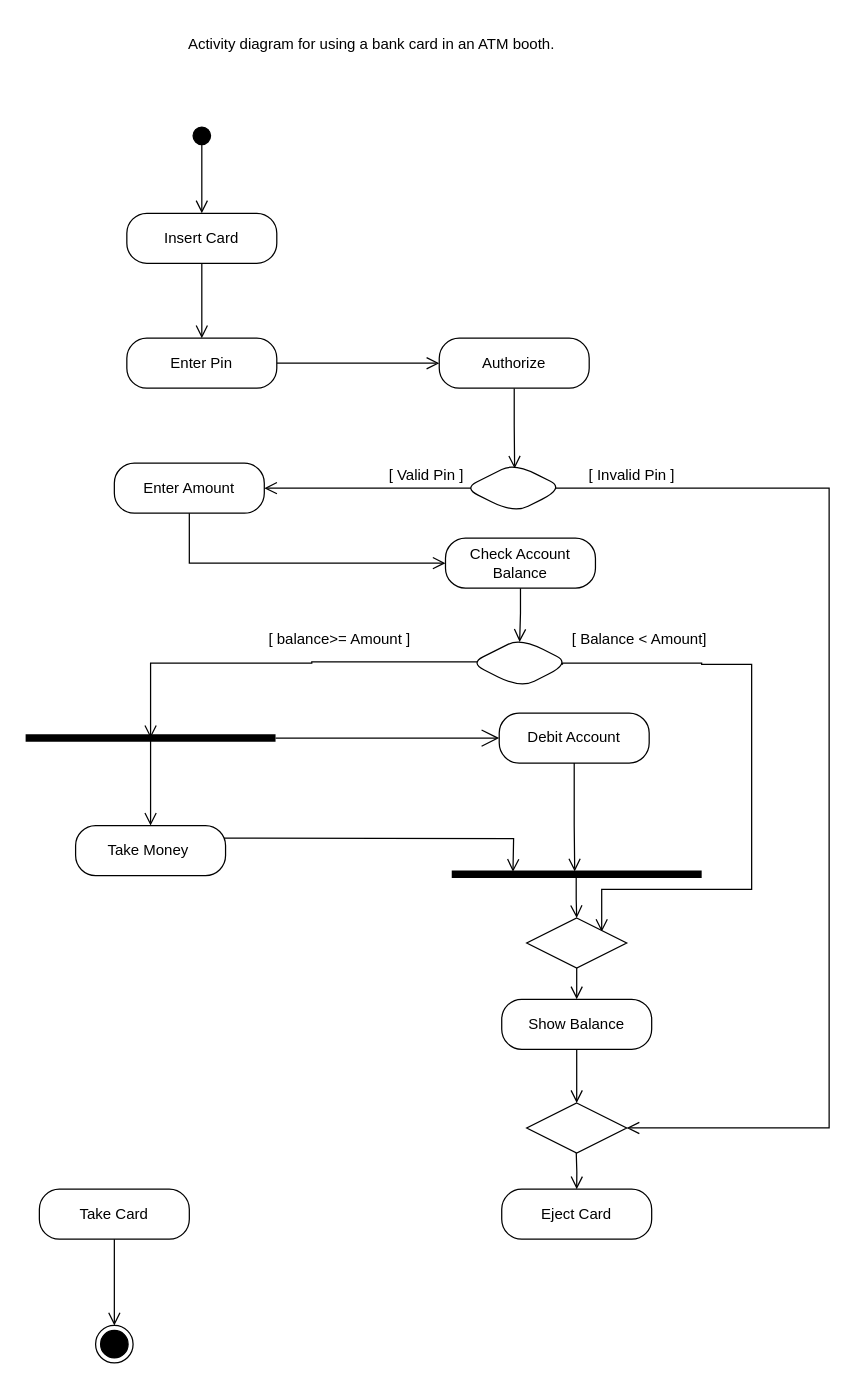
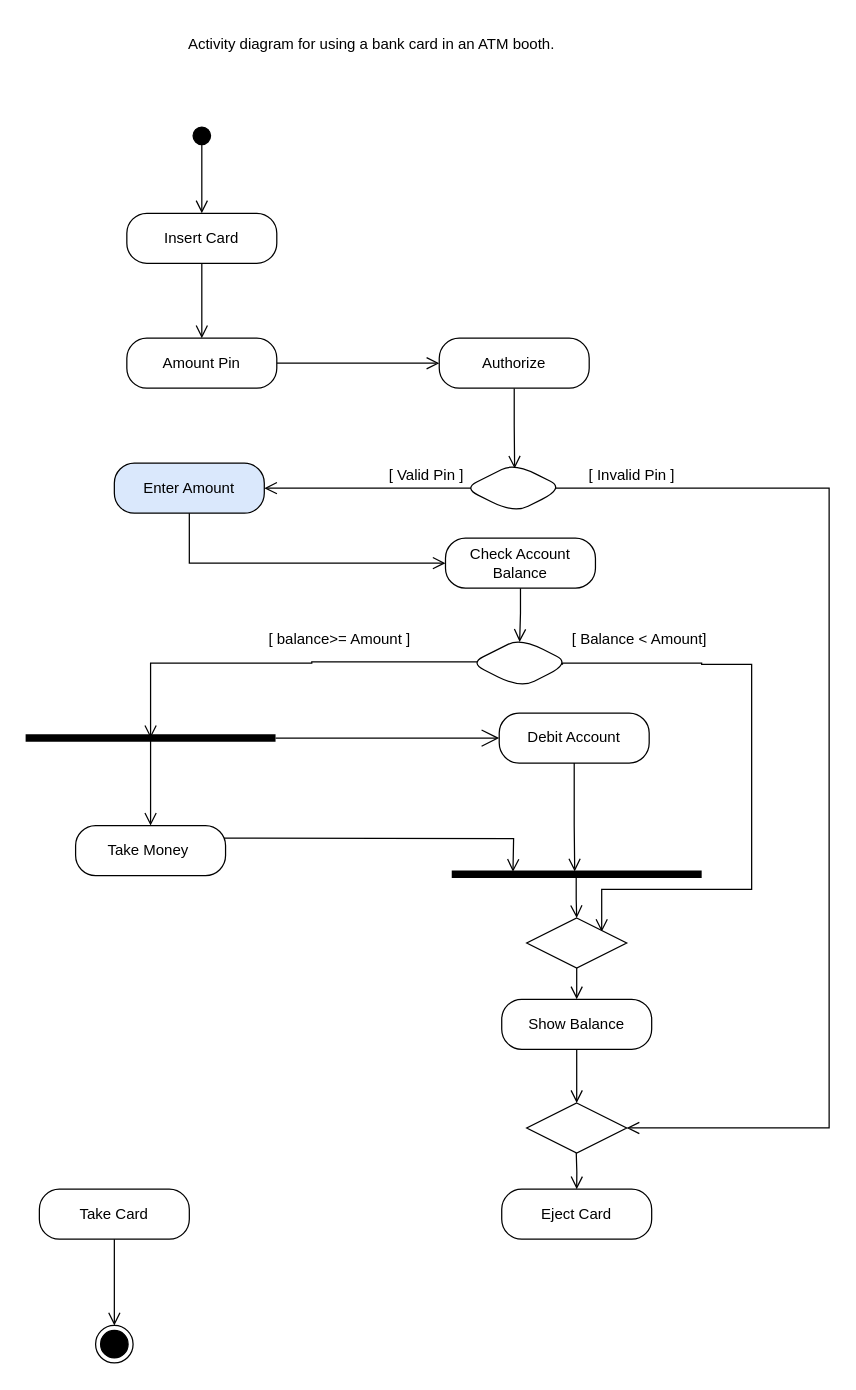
  <mxCell id="0" />
  <mxCell id="1" parent="0" />
  <mxCell id="2" value="" style="html=1;verticalAlign=bottom;startArrow=circle;startFill=1;endArrow=open;startSize=6;endSize=8;curved=0;rounded=0;" edge="1" parent="1"><mxGeometry width="80" relative="1" as="geometry"><mxPoint x="161" y="100" as="sourcePoint" /><mxPoint x="161" y="170" as="targetPoint" /></mxGeometry></mxCell>
  <mxCell id="3" value="" style="edgeStyle=orthogonalEdgeStyle;html=1;verticalAlign=bottom;endArrow=open;endSize=8;strokeColor=#000000;rounded=0;fontFamily=Helvetica;fontSize=12;fontColor=#000000;" edge="1" source="18" parent="1"><mxGeometry relative="1" as="geometry"><mxPoint x="161" y="270" as="targetPoint" /></mxGeometry></mxCell>
  <mxCell id="4" value="" style="edgeStyle=orthogonalEdgeStyle;html=1;verticalAlign=bottom;endArrow=open;endSize=8;strokeColor=#000000;rounded=0;fontFamily=Helvetica;fontSize=12;fontColor=#000000;" edge="1" source="19" parent="1"><mxGeometry relative="1" as="geometry"><mxPoint x="351" y="290" as="targetPoint" /></mxGeometry></mxCell>
  <mxCell id="5" value="" style="edgeStyle=orthogonalEdgeStyle;html=1;verticalAlign=bottom;endArrow=open;endSize=8;strokeColor=#000000;rounded=0;fontFamily=Helvetica;fontSize=12;fontColor=#000000;entryX=0.504;entryY=0.108;entryDx=0;entryDy=0;entryPerimeter=0;" edge="1" source="20" parent="1" target="6"><mxGeometry relative="1" as="geometry"><mxPoint x="411" y="370" as="targetPoint" /></mxGeometry></mxCell>
  <mxCell id="6" value="" style="rhombus;whiteSpace=wrap;html=1;fontColor=#000000;fillColor=#ffffff;strokeColor=#000000;rounded=1;align=center;verticalAlign=middle;arcSize=40;fontFamily=Helvetica;fontSize=12;" vertex="1" parent="1"><mxGeometry x="371" y="370" width="80" height="40" as="geometry" /></mxCell>
  <mxCell id="7" value="" style="edgeStyle=orthogonalEdgeStyle;html=1;verticalAlign=bottom;endArrow=open;endSize=8;strokeColor=#000000;rounded=0;fontFamily=Helvetica;fontSize=12;fontColor=#000000;" edge="1" parent="1" target="33"><mxGeometry relative="1" as="geometry"><mxPoint x="503.4" y="901.6" as="targetPoint" /><mxPoint x="451" y="390" as="sourcePoint" /><Array as="points"><mxPoint x="444" y="390" /><mxPoint x="663" y="390" /><mxPoint x="663" y="902" /></Array></mxGeometry></mxCell>
  <mxCell id="8" value="" style="edgeStyle=orthogonalEdgeStyle;html=1;verticalAlign=bottom;endArrow=open;endSize=8;strokeColor=#000000;rounded=0;fontFamily=Helvetica;fontSize=12;fontColor=#000000;exitX=0.067;exitY=0.5;exitDx=0;exitDy=0;exitPerimeter=0;" edge="1" source="6" parent="1"><mxGeometry x="-1" relative="1" as="geometry"><mxPoint x="211" y="390" as="targetPoint" /></mxGeometry></mxCell>
  <mxCell id="9" value="&lt;span style=&quot;color: rgb(0, 0, 0); font-family: Helvetica; font-size: 12px; font-style: normal; font-variant-ligatures: normal; font-variant-caps: normal; font-weight: 400; letter-spacing: normal; orphans: 2; text-align: left; text-indent: 0px; text-transform: none; widows: 2; word-spacing: 0px; -webkit-text-stroke-width: 0px; white-space: nowrap; background-color: rgb(255, 255, 255); text-decoration-thickness: initial; text-decoration-style: initial; text-decoration-color: initial; display: inline !important; float: none;&quot;&gt;[ Valid Pin ]&lt;/span&gt;" style="text;whiteSpace=wrap;html=1;fontFamily=Helvetica;fontSize=12;fontColor=#000000;" vertex="1" parent="1"><mxGeometry x="309" y="366" width="50" height="40" as="geometry" /></mxCell>
- <mxCell id="10" value="Enter Amount" style="rounded=1;whiteSpace=wrap;html=1;arcSize=40;fontColor=#000000;fillColor=#ffffff;strokeColor=#000000;align=center;verticalAlign=middle;fontFamily=Helvetica;fontSize=12;" vertex="1" parent="1"><mxGeometry x="91" y="370" width="120" height="40" as="geometry" /></mxCell>
+ <mxCell id="10" value="Enter Amount" style="rounded=1;whiteSpace=wrap;html=1;arcSize=40;fontColor=#000000;fillColor=#dae8fc;strokeColor=#000000;align=center;verticalAlign=middle;fontFamily=Helvetica;fontSize=12;" vertex="1" parent="1"><mxGeometry x="91" y="370" width="120" height="40" as="geometry" /></mxCell>
  <mxCell id="11" value="" style="edgeStyle=orthogonalEdgeStyle;html=1;verticalAlign=bottom;endArrow=open;endSize=8;strokeColor=#000000;rounded=0;fontFamily=Helvetica;fontSize=12;fontColor=#000000;" edge="1" source="10" parent="1" target="12"><mxGeometry relative="1" as="geometry"><mxPoint x="371" y="450" as="targetPoint" /><mxPoint x="151" y="420" as="sourcePoint" /><Array as="points"><mxPoint x="151" y="450" /></Array></mxGeometry></mxCell>
  <mxCell id="12" value="Check Account&lt;br&gt;Balance" style="rounded=1;whiteSpace=wrap;html=1;arcSize=40;fontColor=#000000;fillColor=#ffffff;strokeColor=#000000;align=center;verticalAlign=middle;fontFamily=Helvetica;fontSize=12;" vertex="1" parent="1"><mxGeometry x="356" y="430" width="120" height="40" as="geometry" /></mxCell>
  <mxCell id="13" value="" style="edgeStyle=orthogonalEdgeStyle;html=1;verticalAlign=bottom;endArrow=open;endSize=8;strokeColor=#000000;rounded=0;fontFamily=Helvetica;fontSize=12;fontColor=#000000;entryX=0.492;entryY=0.075;entryDx=0;entryDy=0;entryPerimeter=0;" edge="1" source="12" parent="1" target="14"><mxGeometry relative="1" as="geometry"><mxPoint x="416" y="510" as="targetPoint" /></mxGeometry></mxCell>
  <mxCell id="14" value="" style="rhombus;whiteSpace=wrap;html=1;fontColor=#000000;fillColor=#ffffff;strokeColor=#000000;rounded=1;align=center;verticalAlign=middle;arcSize=40;fontFamily=Helvetica;fontSize=12;" vertex="1" parent="1"><mxGeometry x="376" y="510" width="80" height="40" as="geometry" /></mxCell>
  <mxCell id="15" value="[ Balance &amp;lt; Amount]" style="edgeStyle=orthogonalEdgeStyle;html=1;verticalAlign=bottom;endArrow=open;endSize=8;strokeColor=#000000;rounded=0;fontFamily=Helvetica;fontSize=12;fontColor=#000000;exitX=0.92;exitY=0.505;exitDx=0;exitDy=0;exitPerimeter=0;" edge="1" parent="1"><mxGeometry x="-0.743" y="10" relative="1" as="geometry"><mxPoint x="481" y="745" as="targetPoint" /><mxPoint x="449.6" y="531.2" as="sourcePoint" /><Array as="points"><mxPoint x="450" y="530" /><mxPoint x="561" y="530" /><mxPoint x="561" y="531" /><mxPoint x="601" y="531" /><mxPoint x="601" y="711" /><mxPoint x="481" y="711" /></Array><mxPoint as="offset" /></mxGeometry></mxCell>
  <mxCell id="16" value="[ balance&amp;gt;= Amount ]" style="edgeStyle=orthogonalEdgeStyle;html=1;verticalAlign=bottom;endArrow=open;endSize=8;strokeColor=#000000;rounded=0;fontFamily=Helvetica;fontSize=12;fontColor=#000000;exitX=0.065;exitY=0.476;exitDx=0;exitDy=0;exitPerimeter=0;" edge="1" source="14" parent="1"><mxGeometry x="-0.316" y="-9" relative="1" as="geometry"><mxPoint x="120" y="590" as="targetPoint" /><mxPoint x="376" y="530" as="sourcePoint" /><Array as="points"><mxPoint x="249" y="529" /><mxPoint x="120" y="530" /></Array><mxPoint as="offset" /></mxGeometry></mxCell>
  <mxCell id="17" value="" style="group" vertex="1" connectable="0" parent="1"><mxGeometry x="101" y="170" width="370" height="140" as="geometry" /></mxCell>
  <mxCell id="18" value="Insert Card" style="rounded=1;whiteSpace=wrap;html=1;arcSize=40;fontColor=#000000;fillColor=#ffffff;strokeColor=#000000;align=center;verticalAlign=middle;fontFamily=Helvetica;fontSize=12;" vertex="1" parent="17"><mxGeometry width="120" height="40" as="geometry" /></mxCell>
- <mxCell id="19" value="Enter Pin" style="rounded=1;whiteSpace=wrap;html=1;arcSize=40;fontColor=#000000;fillColor=#ffffff;strokeColor=#000000;align=center;verticalAlign=middle;fontFamily=Helvetica;fontSize=12;movable=1;resizable=1;rotatable=1;deletable=1;editable=1;locked=0;connectable=1;" vertex="1" parent="17"><mxGeometry y="100" width="120" height="40" as="geometry" /></mxCell>
+ <mxCell id="19" value="Amount Pin" style="rounded=1;whiteSpace=wrap;html=1;arcSize=40;fontColor=#000000;fillColor=#ffffff;strokeColor=#000000;align=center;verticalAlign=middle;fontFamily=Helvetica;fontSize=12;movable=1;resizable=1;rotatable=1;deletable=1;editable=1;locked=0;connectable=1;" vertex="1" parent="17"><mxGeometry y="100" width="120" height="40" as="geometry" /></mxCell>
  <mxCell id="20" value="Authorize" style="rounded=1;whiteSpace=wrap;html=1;arcSize=40;fontColor=#000000;fillColor=#ffffff;strokeColor=#000000;align=center;verticalAlign=middle;fontFamily=Helvetica;fontSize=12;" vertex="1" parent="17"><mxGeometry x="250" y="100" width="120" height="40" as="geometry" /></mxCell>
  <mxCell id="21" value="" style="shape=line;html=1;strokeWidth=6;strokeColor=#000000;pointerEvents=0;align=center;verticalAlign=top;fontFamily=Helvetica;fontSize=12;fontColor=default;fillColor=none;gradientColor=none;" vertex="1" parent="1"><mxGeometry x="20" y="585" width="200" height="10" as="geometry" /></mxCell>
  <mxCell id="22" value="" style="edgeStyle=orthogonalEdgeStyle;html=1;verticalAlign=bottom;endArrow=open;endSize=8;strokeColor=#000000;rounded=0;fontFamily=Helvetica;fontSize=12;fontColor=#000000;" edge="1" parent="1"><mxGeometry relative="1" as="geometry"><mxPoint x="120" y="660" as="targetPoint" /><mxPoint x="120" y="590" as="sourcePoint" /></mxGeometry></mxCell>
  <mxCell id="23" value="" style="endArrow=open;endFill=1;endSize=12;html=1;rounded=0;fontFamily=Helvetica;fontSize=12;fontColor=default;entryX=0;entryY=0.5;entryDx=0;entryDy=0;exitX=1;exitY=0.5;exitDx=0;exitDy=0;exitPerimeter=0;" edge="1" parent="1" source="21" target="26"><mxGeometry width="160" relative="1" as="geometry"><mxPoint x="220" y="584.75" as="sourcePoint" /><mxPoint x="380" y="584.75" as="targetPoint" /></mxGeometry></mxCell>
  <mxCell id="24" value="Take Money&amp;nbsp;" style="rounded=1;whiteSpace=wrap;html=1;arcSize=40;fontColor=#000000;fillColor=#ffffff;strokeColor=#000000;align=center;verticalAlign=middle;fontFamily=Helvetica;fontSize=12;" vertex="1" parent="1"><mxGeometry x="60" y="660" width="120" height="40" as="geometry" /></mxCell>
  <mxCell id="25" value="" style="edgeStyle=orthogonalEdgeStyle;html=1;verticalAlign=bottom;endArrow=open;endSize=8;strokeColor=#000000;rounded=0;fontFamily=Helvetica;fontSize=12;fontColor=#000000;" edge="1" parent="1"><mxGeometry relative="1" as="geometry"><mxPoint x="410" y="697" as="targetPoint" /><mxPoint x="179" y="670" as="sourcePoint" /></mxGeometry></mxCell>
  <mxCell id="26" value="Debit Account" style="rounded=1;whiteSpace=wrap;html=1;arcSize=40;fontColor=#000000;fillColor=#ffffff;strokeColor=#000000;align=center;verticalAlign=middle;fontFamily=Helvetica;fontSize=12;" vertex="1" parent="1"><mxGeometry x="399" y="570" width="120" height="40" as="geometry" /></mxCell>
  <mxCell id="27" value="" style="edgeStyle=orthogonalEdgeStyle;html=1;verticalAlign=bottom;endArrow=open;endSize=8;strokeColor=#000000;rounded=0;fontFamily=Helvetica;fontSize=12;fontColor=#000000;entryX=0.492;entryY=0.267;entryDx=0;entryDy=0;entryPerimeter=0;" edge="1" source="26" parent="1" target="28"><mxGeometry relative="1" as="geometry"><mxPoint x="441" y="670" as="targetPoint" /><Array as="points"><mxPoint x="459" y="660" /><mxPoint x="459" y="660" /></Array></mxGeometry></mxCell>
  <mxCell id="28" value="" style="shape=line;html=1;strokeWidth=6;strokeColor=#000000;pointerEvents=0;align=center;verticalAlign=top;fontFamily=Helvetica;fontSize=12;fontColor=default;fillColor=none;gradientColor=none;" vertex="1" parent="1"><mxGeometry x="361" y="694" width="200" height="10" as="geometry" /></mxCell>
  <mxCell id="29" value="" style="rhombus;whiteSpace=wrap;html=1;fontColor=#000000;fillColor=#ffffff;strokeColor=#000000;pointerEvents=0;align=center;verticalAlign=top;fontFamily=Helvetica;fontSize=12;" vertex="1" parent="1"><mxGeometry x="421" y="734" width="80" height="40" as="geometry" /></mxCell>
  <mxCell id="30" value="" style="edgeStyle=orthogonalEdgeStyle;html=1;verticalAlign=bottom;endArrow=open;endSize=8;strokeColor=#000000;rounded=0;fontFamily=Helvetica;fontSize=12;fontColor=#000000;" edge="1" source="29" parent="1" target="31"><mxGeometry x="-1" relative="1" as="geometry"><mxPoint x="461" y="855" as="targetPoint" /></mxGeometry></mxCell>
  <mxCell id="31" value="Show Balance" style="rounded=1;whiteSpace=wrap;html=1;arcSize=40;fontColor=#000000;fillColor=#ffffff;strokeColor=#000000;align=center;verticalAlign=middle;fontFamily=Helvetica;fontSize=12;" vertex="1" parent="1"><mxGeometry x="401" y="799" width="120" height="40" as="geometry" /></mxCell>
  <mxCell id="32" value="" style="edgeStyle=orthogonalEdgeStyle;html=1;verticalAlign=bottom;endArrow=open;endSize=8;strokeColor=#000000;rounded=0;fontFamily=Helvetica;fontSize=12;fontColor=#000000;" edge="1" source="31" parent="1" target="33"><mxGeometry relative="1" as="geometry"><mxPoint x="461" y="930" as="targetPoint" /></mxGeometry></mxCell>
  <mxCell id="33" value="" style="rhombus;whiteSpace=wrap;html=1;fontColor=#000000;fillColor=#ffffff;strokeColor=#000000;pointerEvents=0;align=center;verticalAlign=top;fontFamily=Helvetica;fontSize=12;" vertex="1" parent="1"><mxGeometry x="421" y="882" width="80" height="40" as="geometry" /></mxCell>
  <mxCell id="34" value="" style="edgeStyle=orthogonalEdgeStyle;html=1;verticalAlign=bottom;endArrow=open;endSize=8;strokeColor=#000000;rounded=0;fontFamily=Helvetica;fontSize=12;fontColor=#000000;" edge="1" parent="1"><mxGeometry relative="1" as="geometry"><mxPoint x="461" y="951" as="targetPoint" /><mxPoint x="460.64" y="922" as="sourcePoint" /></mxGeometry></mxCell>
  <mxCell id="35" value="Eject Card" style="rounded=1;whiteSpace=wrap;html=1;arcSize=40;fontColor=#000000;fillColor=#ffffff;strokeColor=#000000;align=center;verticalAlign=middle;fontFamily=Helvetica;fontSize=12;" vertex="1" parent="1"><mxGeometry x="401" y="951" width="120" height="40" as="geometry" /></mxCell>
  <mxCell id="36" value="Take Card" style="rounded=1;whiteSpace=wrap;html=1;arcSize=40;fontColor=#000000;fillColor=#ffffff;strokeColor=#000000;align=center;verticalAlign=middle;fontFamily=Helvetica;fontSize=12;" vertex="1" parent="1"><mxGeometry x="31" y="951" width="120" height="40" as="geometry" /></mxCell>
  <mxCell id="37" value="" style="edgeStyle=orthogonalEdgeStyle;html=1;verticalAlign=bottom;endArrow=open;endSize=8;strokeColor=#000000;rounded=0;fontFamily=Helvetica;fontSize=12;fontColor=#000000;exitX=0.498;exitY=0.633;exitDx=0;exitDy=0;exitPerimeter=0;entryX=0.5;entryY=0;entryDx=0;entryDy=0;" edge="1" parent="1" source="28" target="29"><mxGeometry relative="1" as="geometry"><mxPoint x="461" y="728" as="targetPoint" /><mxPoint x="460" y="683" as="sourcePoint" /></mxGeometry></mxCell>
  <mxCell id="38" value="" style="edgeStyle=orthogonalEdgeStyle;html=1;verticalAlign=bottom;endArrow=open;endSize=8;strokeColor=#000000;rounded=0;fontFamily=Helvetica;fontSize=12;fontColor=#000000;" edge="1" parent="1" source="36" target="39"><mxGeometry relative="1" as="geometry"><mxPoint x="91" y="1101" as="targetPoint" /><mxPoint x="91" y="991" as="sourcePoint" /></mxGeometry></mxCell>
  <mxCell id="39" value="" style="ellipse;html=1;shape=endState;fillColor=#000000;strokeColor=#000000;pointerEvents=0;align=center;verticalAlign=top;fontFamily=Helvetica;fontSize=12;fontColor=default;" vertex="1" parent="1"><mxGeometry x="76" y="1060" width="30" height="30" as="geometry" /></mxCell>
  <mxCell id="40" value="&lt;span style=&quot;color: rgb(0, 0, 0); font-family: Helvetica; font-size: 12px; font-style: normal; font-variant-ligatures: normal; font-variant-caps: normal; font-weight: 400; letter-spacing: normal; orphans: 2; text-align: left; text-indent: 0px; text-transform: none; widows: 2; word-spacing: 0px; -webkit-text-stroke-width: 0px; white-space: nowrap; background-color: rgb(255, 255, 255); text-decoration-thickness: initial; text-decoration-style: initial; text-decoration-color: initial; display: inline !important; float: none;&quot;&gt;[ Invalid Pin ]&lt;/span&gt;" style="text;whiteSpace=wrap;html=1;fontFamily=Helvetica;fontSize=12;fontColor=#000000;" vertex="1" parent="1"><mxGeometry x="469" y="366" width="50" height="40" as="geometry" /></mxCell>
  <mxCell id="41" value="Activity diagram for using a bank card in an ATM booth." style="text;html=1;align=center;verticalAlign=middle;whiteSpace=wrap;rounded=0;fontFamily=Helvetica;fontSize=12;fontColor=#000000;" vertex="1" parent="1"><mxGeometry x="92" y="20" width="410" height="30" as="geometry" /></mxCell>
